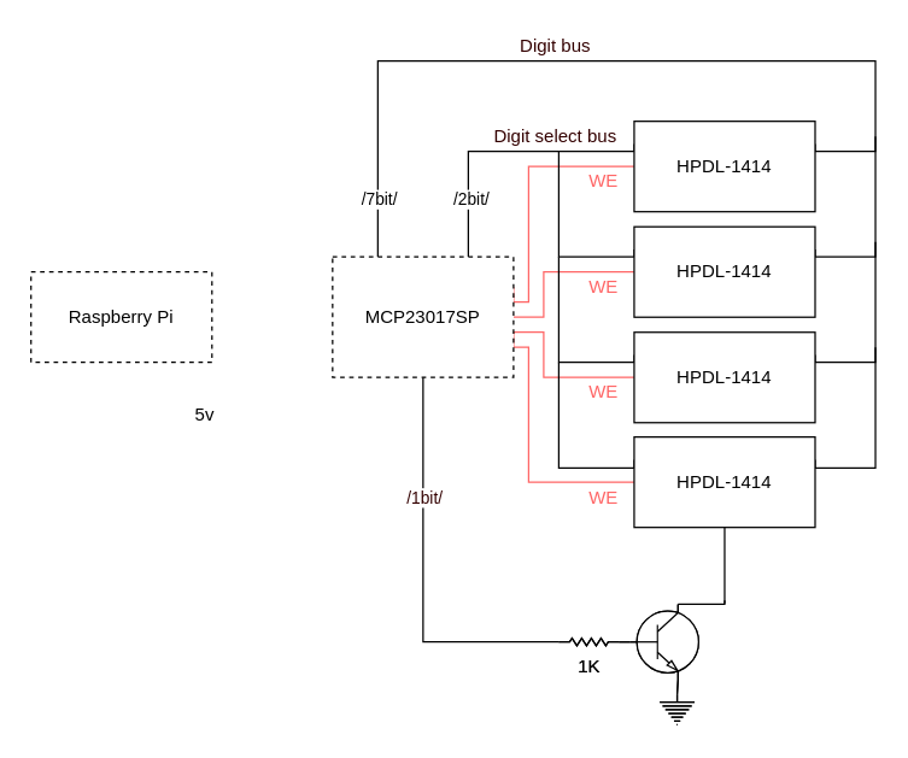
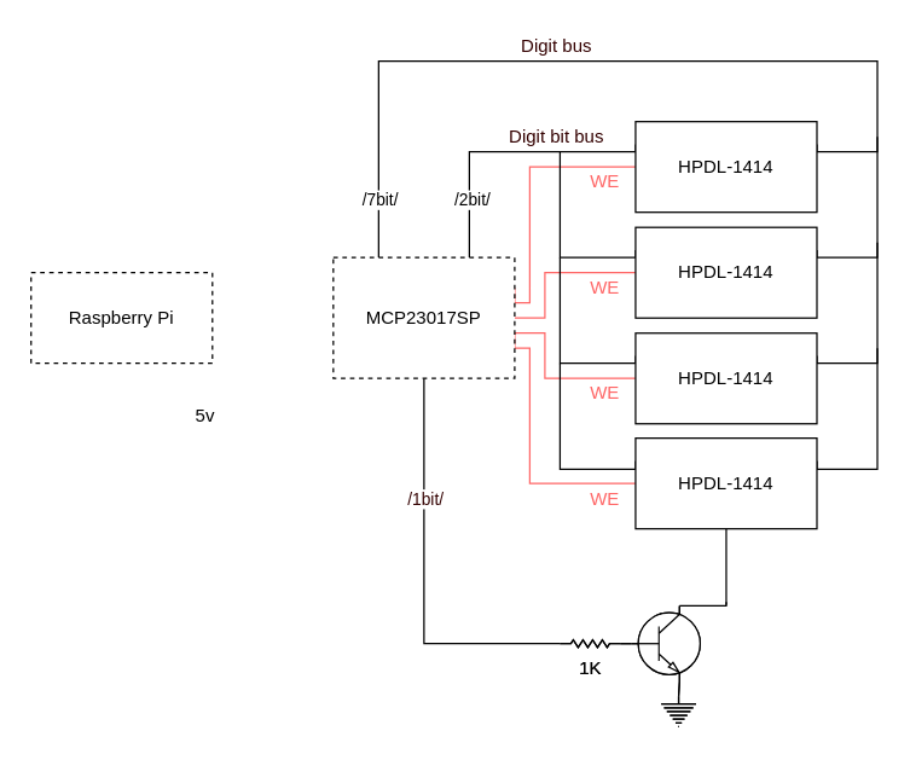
  <mxCell id="0" />
  <mxCell id="1" parent="0" />
  <mxCell id="2" value="Raspberry Pi" style="rounded=0;whiteSpace=wrap;html=1;dashed=1;" vertex="1" parent="1"><mxGeometry x="20" y="180" width="120" height="60" as="geometry" /></mxCell>
  <mxCell id="3" style="edgeStyle=orthogonalEdgeStyle;rounded=0;orthogonalLoop=1;jettySize=auto;html=1;exitX=0.25;exitY=0;exitDx=0;exitDy=0;entryX=1;entryY=0.25;entryDx=0;entryDy=0;endArrow=none;endFill=0;" edge="1" parent="1" source="11" target="26"><mxGeometry relative="1" as="geometry"><Array as="points"><mxPoint x="250" y="40" /><mxPoint x="580" y="40" /><mxPoint x="580" y="100" /><mxPoint x="540" y="100" /></Array></mxGeometry></mxCell>
  <mxCell id="4" value="/7bit/" style="edgeLabel;html=1;align=center;verticalAlign=middle;resizable=0;points=[];" vertex="1" connectable="0" parent="3"><mxGeometry x="-0.882" relative="1" as="geometry"><mxPoint y="-6" as="offset" /></mxGeometry></mxCell>
  <mxCell id="5" style="edgeStyle=orthogonalEdgeStyle;rounded=0;orthogonalLoop=1;jettySize=auto;html=1;exitX=0.75;exitY=0;exitDx=0;exitDy=0;entryX=0;entryY=0.25;entryDx=0;entryDy=0;endArrow=none;endFill=0;" edge="1" parent="1" source="11" target="26"><mxGeometry relative="1" as="geometry"><Array as="points"><mxPoint x="310" y="100" /><mxPoint x="420" y="100" /></Array></mxGeometry></mxCell>
  <mxCell id="6" value="/2bit/" style="edgeLabel;html=1;align=center;verticalAlign=middle;resizable=0;points=[];" vertex="1" connectable="0" parent="5"><mxGeometry x="-0.635" y="-1" relative="1" as="geometry"><mxPoint y="-4.4" as="offset" /></mxGeometry></mxCell>
  <mxCell id="7" style="edgeStyle=orthogonalEdgeStyle;rounded=0;orthogonalLoop=1;jettySize=auto;html=1;exitX=1;exitY=0.25;exitDx=0;exitDy=0;entryX=0;entryY=0.5;entryDx=0;entryDy=0;endArrow=none;endFill=0;strokeColor=#FF6666;" edge="1" parent="1" source="11" target="26"><mxGeometry relative="1" as="geometry"><Array as="points"><mxPoint x="340" y="200" /><mxPoint x="350" y="200" /><mxPoint x="350" y="110" /></Array></mxGeometry></mxCell>
  <mxCell id="8" style="edgeStyle=orthogonalEdgeStyle;rounded=0;orthogonalLoop=1;jettySize=auto;html=1;exitX=1;exitY=0.5;exitDx=0;exitDy=0;entryX=0;entryY=0.5;entryDx=0;entryDy=0;endArrow=none;endFill=0;strokeColor=#FF6666;" edge="1" parent="1" source="11" target="29"><mxGeometry relative="1" as="geometry"><Array as="points"><mxPoint x="360" y="210" /><mxPoint x="360" y="180" /></Array></mxGeometry></mxCell>
  <mxCell id="9" style="edgeStyle=orthogonalEdgeStyle;rounded=0;orthogonalLoop=1;jettySize=auto;html=1;exitX=1;exitY=0.75;exitDx=0;exitDy=0;entryX=0;entryY=0.5;entryDx=0;entryDy=0;endArrow=none;endFill=0;strokeColor=#FF6666;" edge="1" parent="1" source="11" target="32"><mxGeometry relative="1" as="geometry"><Array as="points"><mxPoint x="340" y="220" /><mxPoint x="360" y="220" /><mxPoint x="360" y="250" /></Array></mxGeometry></mxCell>
  <mxCell id="10" style="edgeStyle=orthogonalEdgeStyle;rounded=0;orthogonalLoop=1;jettySize=auto;html=1;exitX=1;exitY=0.75;exitDx=0;exitDy=0;entryX=0;entryY=0.5;entryDx=0;entryDy=0;endArrow=none;endFill=0;strokeColor=#FF6666;" edge="1" parent="1" source="11" target="36"><mxGeometry relative="1" as="geometry"><Array as="points"><mxPoint x="350" y="230" /><mxPoint x="350" y="320" /></Array></mxGeometry></mxCell>
  <mxCell id="11" value="MCP23017SP" style="rounded=0;whiteSpace=wrap;html=1;dashed=1;" vertex="1" parent="1"><mxGeometry x="220" y="170" width="120" height="80" as="geometry" /></mxCell>
  <mxCell id="12" style="edgeStyle=orthogonalEdgeStyle;rounded=0;orthogonalLoop=1;jettySize=auto;html=1;exitX=0.7;exitY=1;exitDx=0;exitDy=0;exitPerimeter=0;entryX=0.5;entryY=0;entryDx=0;entryDy=0;entryPerimeter=0;startArrow=none;startFill=0;endArrow=none;endFill=0;" edge="1" parent="1" source="13" target="16"><mxGeometry relative="1" as="geometry" /></mxCell>
  <mxCell id="13" value="" style="verticalLabelPosition=bottom;shadow=0;dashed=0;align=center;html=1;verticalAlign=top;shape=mxgraph.electrical.transistors.npn_transistor_1;" vertex="1" parent="1"><mxGeometry x="410" y="400.5" width="60" height="50" as="geometry" /></mxCell>
  <mxCell id="14" style="edgeStyle=orthogonalEdgeStyle;rounded=0;orthogonalLoop=1;jettySize=auto;html=1;exitX=1;exitY=0.5;exitDx=0;exitDy=0;exitPerimeter=0;entryX=0;entryY=0.5;entryDx=0;entryDy=0;entryPerimeter=0;startArrow=none;startFill=0;endArrow=none;endFill=0;" edge="1" parent="1" source="15" target="13"><mxGeometry relative="1" as="geometry" /></mxCell>
  <mxCell id="15" value="1K" style="pointerEvents=1;verticalLabelPosition=bottom;shadow=0;dashed=0;align=center;html=1;verticalAlign=top;shape=mxgraph.electrical.resistors.resistor_2;" vertex="1" parent="1"><mxGeometry x="370" y="423" width="40" height="5" as="geometry" /></mxCell>
  <mxCell id="16" value="" style="pointerEvents=1;verticalLabelPosition=bottom;shadow=0;dashed=0;align=center;html=1;verticalAlign=top;shape=mxgraph.electrical.signal_sources.protective_earth;" vertex="1" parent="1"><mxGeometry x="437" y="460.5" width="23" height="20" as="geometry" /></mxCell>
  <mxCell id="17" style="edgeStyle=orthogonalEdgeStyle;rounded=0;orthogonalLoop=1;jettySize=auto;html=1;exitX=0.7;exitY=1;exitDx=0;exitDy=0;exitPerimeter=0;entryX=0.5;entryY=0;entryDx=0;entryDy=0;entryPerimeter=0;startArrow=none;startFill=0;endArrow=none;endFill=0;" edge="1" parent="1" source="19" target="24"><mxGeometry relative="1" as="geometry" /></mxCell>
  <mxCell id="18" style="edgeStyle=orthogonalEdgeStyle;rounded=0;orthogonalLoop=1;jettySize=auto;html=1;exitX=0.7;exitY=0;exitDx=0;exitDy=0;exitPerimeter=0;entryX=0;entryY=0.75;entryDx=0;entryDy=0;startArrow=none;startFill=0;endArrow=none;endFill=0;" edge="1" parent="1" source="19"><mxGeometry relative="1" as="geometry"><mxPoint x="480" y="398" as="targetPoint" /></mxGeometry></mxCell>
  <mxCell id="19" value="" style="verticalLabelPosition=bottom;shadow=0;dashed=0;align=center;html=1;verticalAlign=top;shape=mxgraph.electrical.transistors.npn_transistor_1;" vertex="1" parent="1"><mxGeometry x="410" y="400.5" width="60" height="50" as="geometry" /></mxCell>
  <mxCell id="20" style="edgeStyle=orthogonalEdgeStyle;rounded=0;orthogonalLoop=1;jettySize=auto;html=1;exitX=1;exitY=0.5;exitDx=0;exitDy=0;exitPerimeter=0;entryX=0;entryY=0.5;entryDx=0;entryDy=0;entryPerimeter=0;startArrow=none;startFill=0;endArrow=none;endFill=0;" edge="1" parent="1" source="23" target="19"><mxGeometry relative="1" as="geometry" /></mxCell>
  <mxCell id="21" style="edgeStyle=orthogonalEdgeStyle;rounded=0;orthogonalLoop=1;jettySize=auto;html=1;exitX=0;exitY=0.5;exitDx=0;exitDy=0;exitPerimeter=0;entryX=0.5;entryY=1;entryDx=0;entryDy=0;endArrow=none;endFill=0;strokeColor=#000000;fontColor=#330000;" edge="1" parent="1" source="23" target="11"><mxGeometry relative="1" as="geometry" /></mxCell>
  <mxCell id="22" value="/1bit/" style="edgeLabel;html=1;align=center;verticalAlign=middle;resizable=0;points=[];fontColor=#330000;" vertex="1" connectable="0" parent="21"><mxGeometry x="0.566" y="2" relative="1" as="geometry"><mxPoint x="2" y="22" as="offset" /></mxGeometry></mxCell>
  <mxCell id="23" value="1K" style="pointerEvents=1;verticalLabelPosition=bottom;shadow=0;dashed=0;align=center;html=1;verticalAlign=top;shape=mxgraph.electrical.resistors.resistor_2;" vertex="1" parent="1"><mxGeometry x="370" y="423" width="40" height="5" as="geometry" /></mxCell>
  <mxCell id="24" value="" style="pointerEvents=1;verticalLabelPosition=bottom;shadow=0;dashed=0;align=center;html=1;verticalAlign=top;shape=mxgraph.electrical.signal_sources.protective_earth;" vertex="1" parent="1"><mxGeometry x="437" y="460.5" width="23" height="20" as="geometry" /></mxCell>
  <mxCell id="25" value="5v" style="text;html=1;align=center;verticalAlign=middle;resizable=0;points=[];autosize=1;" vertex="1" parent="1"><mxGeometry x="120" y="265" width="30" height="20" as="geometry" /></mxCell>
  <mxCell id="26" value="HPDL-1414" style="rounded=0;whiteSpace=wrap;html=1;" vertex="1" parent="1"><mxGeometry x="420" y="80" width="120" height="60" as="geometry" /></mxCell>
  <mxCell id="27" style="edgeStyle=orthogonalEdgeStyle;rounded=0;orthogonalLoop=1;jettySize=auto;html=1;exitX=1;exitY=0.25;exitDx=0;exitDy=0;endArrow=none;endFill=0;" edge="1" parent="1" source="29"><mxGeometry relative="1" as="geometry"><mxPoint x="580" y="90" as="targetPoint" /><Array as="points"><mxPoint x="540" y="170" /><mxPoint x="580" y="170" /></Array></mxGeometry></mxCell>
  <mxCell id="28" style="edgeStyle=orthogonalEdgeStyle;rounded=0;orthogonalLoop=1;jettySize=auto;html=1;exitX=0;exitY=0.25;exitDx=0;exitDy=0;endArrow=none;endFill=0;" edge="1" parent="1" source="29"><mxGeometry relative="1" as="geometry"><mxPoint x="370" y="100" as="targetPoint" /><Array as="points"><mxPoint x="420" y="170" /><mxPoint x="370" y="170" /></Array></mxGeometry></mxCell>
  <mxCell id="29" value="HPDL-1414" style="rounded=0;whiteSpace=wrap;html=1;" vertex="1" parent="1"><mxGeometry x="420" y="150" width="120" height="60" as="geometry" /></mxCell>
  <mxCell id="30" style="edgeStyle=orthogonalEdgeStyle;rounded=0;orthogonalLoop=1;jettySize=auto;html=1;exitX=1;exitY=0.25;exitDx=0;exitDy=0;endArrow=none;endFill=0;" edge="1" parent="1" source="32"><mxGeometry relative="1" as="geometry"><mxPoint x="580" y="160" as="targetPoint" /><Array as="points"><mxPoint x="540" y="240" /><mxPoint x="580" y="240" /></Array></mxGeometry></mxCell>
  <mxCell id="31" style="edgeStyle=orthogonalEdgeStyle;rounded=0;orthogonalLoop=1;jettySize=auto;html=1;exitX=0;exitY=0.25;exitDx=0;exitDy=0;endArrow=none;endFill=0;" edge="1" parent="1" source="32"><mxGeometry relative="1" as="geometry"><mxPoint x="370" y="170" as="targetPoint" /><Array as="points"><mxPoint x="420" y="240" /><mxPoint x="370" y="240" /></Array></mxGeometry></mxCell>
  <mxCell id="32" value="HPDL-1414" style="rounded=0;whiteSpace=wrap;html=1;" vertex="1" parent="1"><mxGeometry x="420" y="220" width="120" height="60" as="geometry" /></mxCell>
  <mxCell id="33" style="edgeStyle=orthogonalEdgeStyle;rounded=0;orthogonalLoop=1;jettySize=auto;html=1;exitX=1;exitY=0.25;exitDx=0;exitDy=0;endArrow=none;endFill=0;" edge="1" parent="1" source="36"><mxGeometry relative="1" as="geometry"><mxPoint x="580" y="230" as="targetPoint" /><Array as="points"><mxPoint x="540" y="310" /><mxPoint x="580" y="310" /></Array></mxGeometry></mxCell>
  <mxCell id="34" style="edgeStyle=orthogonalEdgeStyle;rounded=0;orthogonalLoop=1;jettySize=auto;html=1;exitX=0;exitY=0.25;exitDx=0;exitDy=0;endArrow=none;endFill=0;" edge="1" parent="1" source="36"><mxGeometry relative="1" as="geometry"><mxPoint x="370" y="240" as="targetPoint" /><Array as="points"><mxPoint x="420" y="310" /><mxPoint x="370" y="310" /></Array></mxGeometry></mxCell>
  <mxCell id="35" style="edgeStyle=orthogonalEdgeStyle;rounded=0;orthogonalLoop=1;jettySize=auto;html=1;exitX=0.5;exitY=1;exitDx=0;exitDy=0;endArrow=none;endFill=0;fontColor=#330000;" edge="1" parent="1" source="36"><mxGeometry relative="1" as="geometry"><mxPoint x="480" y="400" as="targetPoint" /></mxGeometry></mxCell>
  <mxCell id="36" value="HPDL-1414" style="rounded=0;whiteSpace=wrap;html=1;" vertex="1" parent="1"><mxGeometry x="420" y="289.5" width="120" height="60" as="geometry" /></mxCell>
  <mxCell id="37" value="WE" style="text;html=1;strokeColor=none;fillColor=none;align=center;verticalAlign=middle;whiteSpace=wrap;rounded=0;fontColor=#FF6666;" vertex="1" parent="1"><mxGeometry x="380" y="110" width="40" height="20" as="geometry" /></mxCell>
  <mxCell id="38" value="WE" style="text;html=1;strokeColor=none;fillColor=none;align=center;verticalAlign=middle;whiteSpace=wrap;rounded=0;fontColor=#FF6666;" vertex="1" parent="1"><mxGeometry x="380" y="180" width="40" height="20" as="geometry" /></mxCell>
  <mxCell id="39" value="WE" style="text;html=1;strokeColor=none;fillColor=none;align=center;verticalAlign=middle;whiteSpace=wrap;rounded=0;fontColor=#FF6666;" vertex="1" parent="1"><mxGeometry x="380" y="250" width="40" height="20" as="geometry" /></mxCell>
  <mxCell id="40" value="WE" style="text;html=1;strokeColor=none;fillColor=none;align=center;verticalAlign=middle;whiteSpace=wrap;rounded=0;fontColor=#FF6666;" vertex="1" parent="1"><mxGeometry x="380" y="320" width="40" height="20" as="geometry" /></mxCell>
- <mxCell id="41" value="Digit select bus" style="text;html=1;strokeColor=none;fillColor=none;align=center;verticalAlign=middle;whiteSpace=wrap;rounded=0;fontColor=#330000;" vertex="1" parent="1"><mxGeometry x="316" y="80" width="104" height="20" as="geometry" /></mxCell>
+ <mxCell id="41" value="Digit bit bus" style="text;html=1;strokeColor=none;fillColor=none;align=center;verticalAlign=middle;whiteSpace=wrap;rounded=0;fontColor=#330000;" vertex="1" parent="1"><mxGeometry x="316" y="80" width="104" height="20" as="geometry" /></mxCell>
  <mxCell id="42" value="Digit bus" style="text;html=1;strokeColor=none;fillColor=none;align=center;verticalAlign=middle;whiteSpace=wrap;rounded=0;fontColor=#330000;" vertex="1" parent="1"><mxGeometry x="316" width="104" height="20" as="geometry" y="20" /></mxCell>
